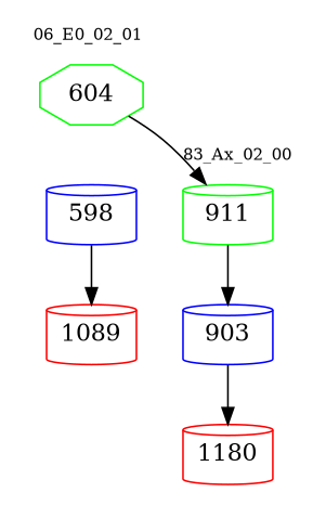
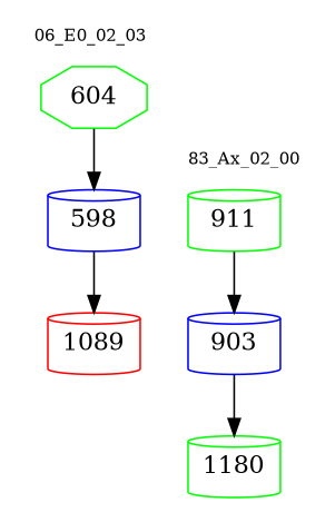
  digraph {
    node [color=green shape=cylinder]
    edge [color=black]
    n1 [label=911]
    n2 [color=blue label=903]
-   n3 [color=red label=1180]
+   n3 [label=1180]
    n4 [label=604 shape=octagon]
    n5 [color=blue label=598]
    n6 [color=red label=1089]
    subgraph cluster_1 {
      color=white
      fontsize=10
      label="83_Ax_02_00"
      n1
      n2
      n3
    }
    subgraph cluster_2 {
      color=white
      fontsize=10
-     label="06_E0_02_01"
+     label="06_E0_02_03"
      n4
      n5
      n6
    }
    n1 -> n2
    n2 -> n3
-   n4 -> n1
+   n4 -> n5
    n5 -> n6
  }
